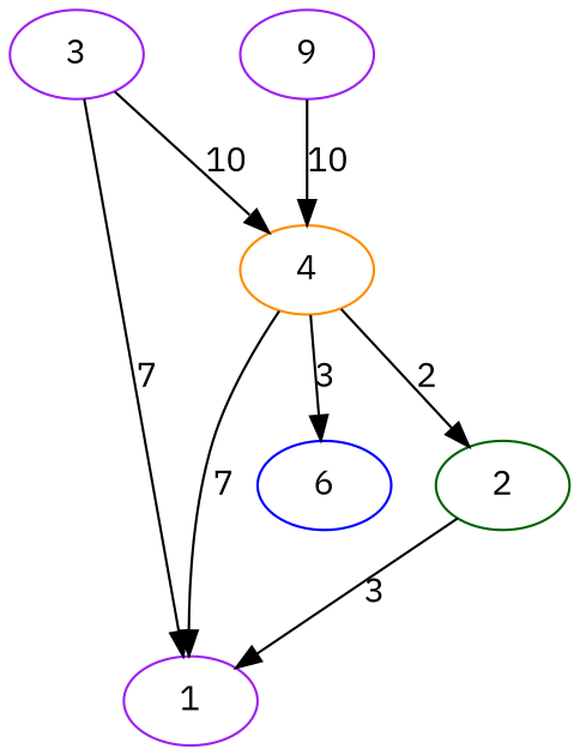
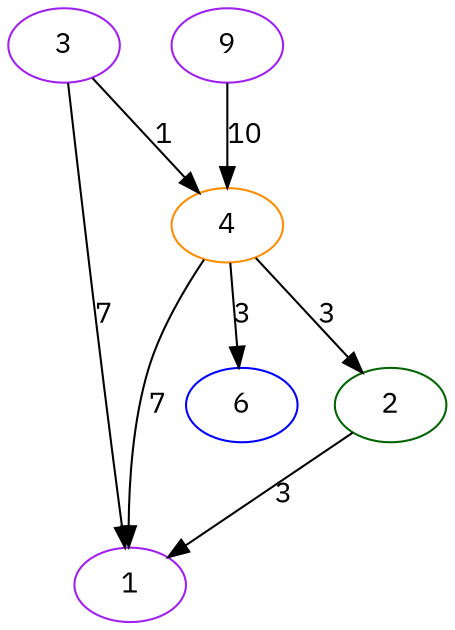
  digraph {
    fontname="IBM Plex Sans"
    node [color=purple fontname="IBM Plex Sans"]
    edge [fontname="IBM Plex Sans"]
    4 [color=darkorange]
    2 [color=darkgreen]
    1
    6 [color=blue]
    3
    n6 [label=9]
-   4 -> 2 [label=2]
+   4 -> 2 [label=3]
    4 -> 1 [label=7]
    4 -> 6 [label=3]
    2 -> 1 [label=3]
-   3 -> 4 [label=10]
+   3 -> 4 [label=1]
    3 -> 1 [label=7]
    n6 -> 4 [label=10]
  }
